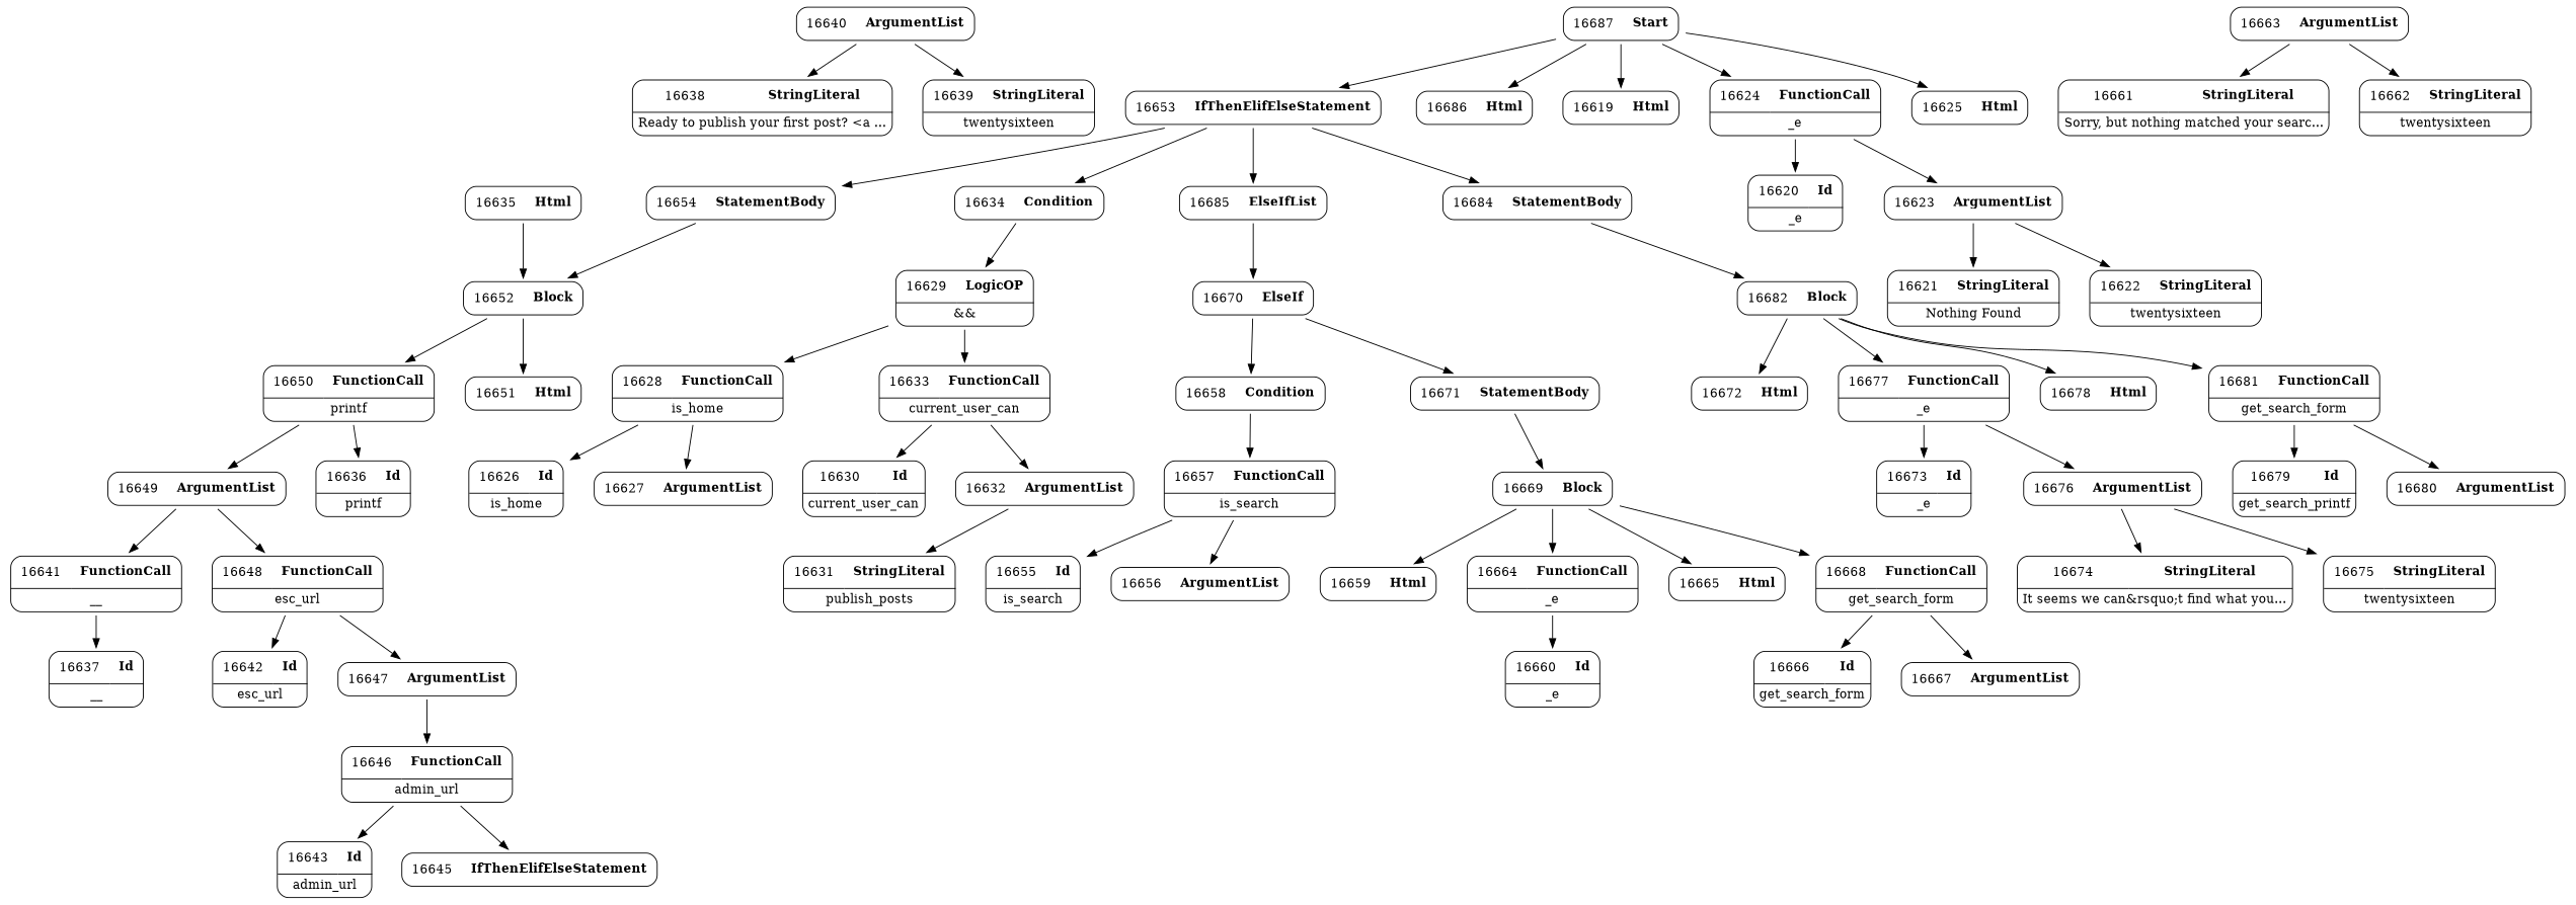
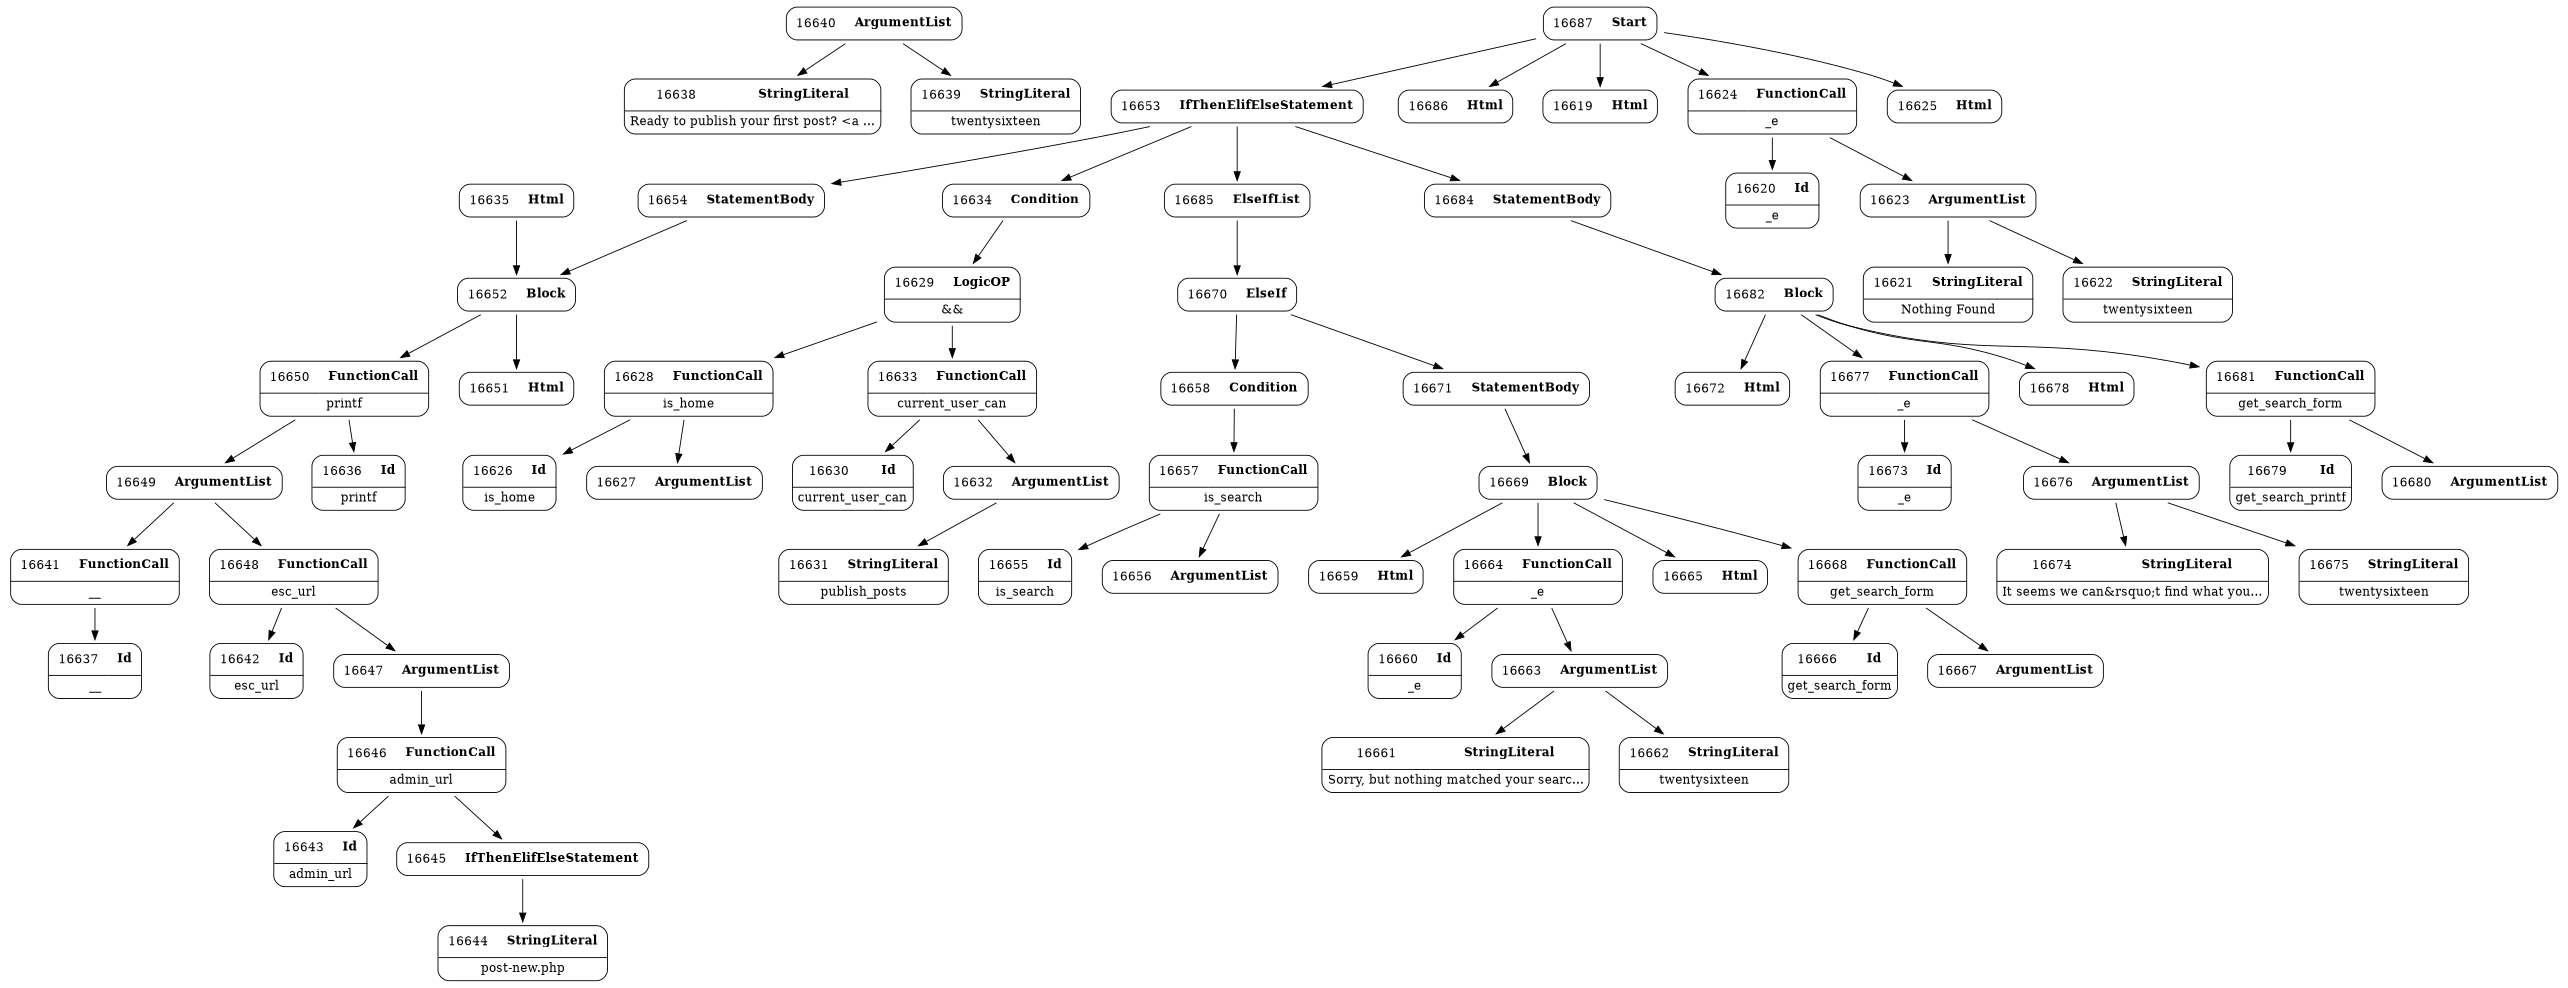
  digraph {
    node [shape=none]
    edge [weight=2]
    n1 [label=<<TABLE border='1' cellspacing='0' cellpadding='10' style='rounded' ><TR><TD border='0'>16640</TD><TD border='0'><B>ArgumentList</B></TD></TR></TABLE>>]
    n2 [label=<<TABLE border='1' cellspacing='0' cellpadding='10' style='rounded' ><TR><TD border='0'>16638</TD><TD border='0'><B>StringLiteral</B></TD></TR><HR/><TR><TD border='0' cellpadding='5' colspan='2'>Ready to publish your first post? &lt;a ...</TD></TR></TABLE>>]
    n3 [label=<<TABLE border='1' cellspacing='0' cellpadding='10' style='rounded' ><TR><TD border='0'>16639</TD><TD border='0'><B>StringLiteral</B></TD></TR><HR/><TR><TD border='0' cellpadding='5' colspan='2'>twentysixteen</TD></TR></TABLE>>]
    n4 [label=<<TABLE border='1' cellspacing='0' cellpadding='10' style='rounded' ><TR><TD border='0'>16641</TD><TD border='0'><B>FunctionCall</B></TD></TR><HR/><TR><TD border='0' cellpadding='5' colspan='2'>__</TD></TR></TABLE>>]
    n5 [label=<<TABLE border='1' cellspacing='0' cellpadding='10' style='rounded' ><TR><TD border='0'>16637</TD><TD border='0'><B>Id</B></TD></TR><HR/><TR><TD border='0' cellpadding='5' colspan='2'>__</TD></TR></TABLE>>]
    n6 [label=<<TABLE border='1' cellspacing='0' cellpadding='10' style='rounded' ><TR><TD border='0'>16642</TD><TD border='0'><B>Id</B></TD></TR><HR/><TR><TD border='0' cellpadding='5' colspan='2'>esc_url</TD></TR></TABLE>>]
    n7 [label=<<TABLE border='1' cellspacing='0' cellpadding='10' style='rounded' ><TR><TD border='0'>16643</TD><TD border='0'><B>Id</B></TD></TR><HR/><TR><TD border='0' cellpadding='5' colspan='2'>admin_url</TD></TR></TABLE>>]
+   n8 [label=<<TABLE border='1' cellspacing='0' cellpadding='10' style='rounded' ><TR><TD border='0'>16644</TD><TD border='0'><B>StringLiteral</B></TD></TR><HR/><TR><TD border='0' cellpadding='5' colspan='2'>post-new.php</TD></TR></TABLE>>]
    n9 [label=<<TABLE border='1' cellspacing='0' cellpadding='10' style='rounded' ><TR><TD border='0'>16645</TD><TD border='0'><B>IfThenElifElseStatement</B></TD></TR></TABLE>>]
    n10 [label=<<TABLE border='1' cellspacing='0' cellpadding='10' style='rounded' ><TR><TD border='0'>16646</TD><TD border='0'><B>FunctionCall</B></TD></TR><HR/><TR><TD border='0' cellpadding='5' colspan='2'>admin_url</TD></TR></TABLE>>]
    n11 [label=<<TABLE border='1' cellspacing='0' cellpadding='10' style='rounded' ><TR><TD border='0'>16647</TD><TD border='0'><B>ArgumentList</B></TD></TR></TABLE>>]
    n12 [label=<<TABLE border='1' cellspacing='0' cellpadding='10' style='rounded' ><TR><TD border='0'>16648</TD><TD border='0'><B>FunctionCall</B></TD></TR><HR/><TR><TD border='0' cellpadding='5' colspan='2'>esc_url</TD></TR></TABLE>>]
    n13 [label=<<TABLE border='1' cellspacing='0' cellpadding='10' style='rounded' ><TR><TD border='0'>16649</TD><TD border='0'><B>ArgumentList</B></TD></TR></TABLE>>]
    n14 [label=<<TABLE border='1' cellspacing='0' cellpadding='10' style='rounded' ><TR><TD border='0'>16650</TD><TD border='0'><B>FunctionCall</B></TD></TR><HR/><TR><TD border='0' cellpadding='5' colspan='2'>printf</TD></TR></TABLE>>]
    n15 [label=<<TABLE border='1' cellspacing='0' cellpadding='10' style='rounded' ><TR><TD border='0'>16636</TD><TD border='0'><B>Id</B></TD></TR><HR/><TR><TD border='0' cellpadding='5' colspan='2'>printf</TD></TR></TABLE>>]
    n16 [label=<<TABLE border='1' cellspacing='0' cellpadding='10' style='rounded' ><TR><TD border='0'>16651</TD><TD border='0'><B>Html</B></TD></TR></TABLE>>]
    n17 [label=<<TABLE border='1' cellspacing='0' cellpadding='10' style='rounded' ><TR><TD border='0'>16652</TD><TD border='0'><B>Block</B></TD></TR></TABLE>>]
    n18 [label=<<TABLE border='1' cellspacing='0' cellpadding='10' style='rounded' ><TR><TD border='0'>16635</TD><TD border='0'><B>Html</B></TD></TR></TABLE>>]
    n19 [label=<<TABLE border='1' cellspacing='0' cellpadding='10' style='rounded' ><TR><TD border='0'>16653</TD><TD border='0'><B>IfThenElifElseStatement</B></TD></TR></TABLE>>]
    n20 [label=<<TABLE border='1' cellspacing='0' cellpadding='10' style='rounded' ><TR><TD border='0'>16634</TD><TD border='0'><B>Condition</B></TD></TR></TABLE>>]
    n21 [label=<<TABLE border='1' cellspacing='0' cellpadding='10' style='rounded' ><TR><TD border='0'>16654</TD><TD border='0'><B>StatementBody</B></TD></TR></TABLE>>]
    n22 [label=<<TABLE border='1' cellspacing='0' cellpadding='10' style='rounded' ><TR><TD border='0'>16685</TD><TD border='0'><B>ElseIfList</B></TD></TR></TABLE>>]
    n23 [label=<<TABLE border='1' cellspacing='0' cellpadding='10' style='rounded' ><TR><TD border='0'>16684</TD><TD border='0'><B>StatementBody</B></TD></TR></TABLE>>]
    n24 [label=<<TABLE border='1' cellspacing='0' cellpadding='10' style='rounded' ><TR><TD border='0'>16629</TD><TD border='0'><B>LogicOP</B></TD></TR><HR/><TR><TD border='0' cellpadding='5' colspan='2'>&amp;&amp;</TD></TR></TABLE>>]
    n25 [label=<<TABLE border='1' cellspacing='0' cellpadding='10' style='rounded' ><TR><TD border='0'>16670</TD><TD border='0'><B>ElseIf</B></TD></TR></TABLE>>]
    n26 [label=<<TABLE border='1' cellspacing='0' cellpadding='10' style='rounded' ><TR><TD border='0'>16682</TD><TD border='0'><B>Block</B></TD></TR></TABLE>>]
    n27 [label=<<TABLE border='1' cellspacing='0' cellpadding='10' style='rounded' ><TR><TD border='0'>16628</TD><TD border='0'><B>FunctionCall</B></TD></TR><HR/><TR><TD border='0' cellpadding='5' colspan='2'>is_home</TD></TR></TABLE>>]
    n28 [label=<<TABLE border='1' cellspacing='0' cellpadding='10' style='rounded' ><TR><TD border='0'>16633</TD><TD border='0'><B>FunctionCall</B></TD></TR><HR/><TR><TD border='0' cellpadding='5' colspan='2'>current_user_can</TD></TR></TABLE>>]
    n29 [label=<<TABLE border='1' cellspacing='0' cellpadding='10' style='rounded' ><TR><TD border='0'>16658</TD><TD border='0'><B>Condition</B></TD></TR></TABLE>>]
    n30 [label=<<TABLE border='1' cellspacing='0' cellpadding='10' style='rounded' ><TR><TD border='0'>16671</TD><TD border='0'><B>StatementBody</B></TD></TR></TABLE>>]
    n31 [label=<<TABLE border='1' cellspacing='0' cellpadding='10' style='rounded' ><TR><TD border='0'>16672</TD><TD border='0'><B>Html</B></TD></TR></TABLE>>]
    n32 [label=<<TABLE border='1' cellspacing='0' cellpadding='10' style='rounded' ><TR><TD border='0'>16677</TD><TD border='0'><B>FunctionCall</B></TD></TR><HR/><TR><TD border='0' cellpadding='5' colspan='2'>_e</TD></TR></TABLE>>]
    n33 [label=<<TABLE border='1' cellspacing='0' cellpadding='10' style='rounded' ><TR><TD border='0'>16678</TD><TD border='0'><B>Html</B></TD></TR></TABLE>>]
    n34 [label=<<TABLE border='1' cellspacing='0' cellpadding='10' style='rounded' ><TR><TD border='0'>16681</TD><TD border='0'><B>FunctionCall</B></TD></TR><HR/><TR><TD border='0' cellpadding='5' colspan='2'>get_search_form</TD></TR></TABLE>>]
    n35 [label=<<TABLE border='1' cellspacing='0' cellpadding='10' style='rounded' ><TR><TD border='0'>16655</TD><TD border='0'><B>Id</B></TD></TR><HR/><TR><TD border='0' cellpadding='5' colspan='2'>is_search</TD></TR></TABLE>>]
    n36 [label=<<TABLE border='1' cellspacing='0' cellpadding='10' style='rounded' ><TR><TD border='0'>16656</TD><TD border='0'><B>ArgumentList</B></TD></TR></TABLE>>]
    n37 [label=<<TABLE border='1' cellspacing='0' cellpadding='10' style='rounded' ><TR><TD border='0'>16657</TD><TD border='0'><B>FunctionCall</B></TD></TR><HR/><TR><TD border='0' cellpadding='5' colspan='2'>is_search</TD></TR></TABLE>>]
    n38 [label=<<TABLE border='1' cellspacing='0' cellpadding='10' style='rounded' ><TR><TD border='0'>16659</TD><TD border='0'><B>Html</B></TD></TR></TABLE>>]
    n39 [label=<<TABLE border='1' cellspacing='0' cellpadding='10' style='rounded' ><TR><TD border='0'>16660</TD><TD border='0'><B>Id</B></TD></TR><HR/><TR><TD border='0' cellpadding='5' colspan='2'>_e</TD></TR></TABLE>>]
    n40 [label=<<TABLE border='1' cellspacing='0' cellpadding='10' style='rounded' ><TR><TD border='0'>16661</TD><TD border='0'><B>StringLiteral</B></TD></TR><HR/><TR><TD border='0' cellpadding='5' colspan='2'>Sorry, but nothing matched your searc...</TD></TR></TABLE>>]
    n41 [label=<<TABLE border='1' cellspacing='0' cellpadding='10' style='rounded' ><TR><TD border='0'>16662</TD><TD border='0'><B>StringLiteral</B></TD></TR><HR/><TR><TD border='0' cellpadding='5' colspan='2'>twentysixteen</TD></TR></TABLE>>]
    n42 [label=<<TABLE border='1' cellspacing='0' cellpadding='10' style='rounded' ><TR><TD border='0'>16663</TD><TD border='0'><B>ArgumentList</B></TD></TR></TABLE>>]
    n43 [label=<<TABLE border='1' cellspacing='0' cellpadding='10' style='rounded' ><TR><TD border='0'>16664</TD><TD border='0'><B>FunctionCall</B></TD></TR><HR/><TR><TD border='0' cellpadding='5' colspan='2'>_e</TD></TR></TABLE>>]
    n44 [label=<<TABLE border='1' cellspacing='0' cellpadding='10' style='rounded' ><TR><TD border='0'>16665</TD><TD border='0'><B>Html</B></TD></TR></TABLE>>]
    n45 [label=<<TABLE border='1' cellspacing='0' cellpadding='10' style='rounded' ><TR><TD border='0'>16666</TD><TD border='0'><B>Id</B></TD></TR><HR/><TR><TD border='0' cellpadding='5' colspan='2'>get_search_form</TD></TR></TABLE>>]
    n46 [label=<<TABLE border='1' cellspacing='0' cellpadding='10' style='rounded' ><TR><TD border='0'>16667</TD><TD border='0'><B>ArgumentList</B></TD></TR></TABLE>>]
    n47 [label=<<TABLE border='1' cellspacing='0' cellpadding='10' style='rounded' ><TR><TD border='0'>16668</TD><TD border='0'><B>FunctionCall</B></TD></TR><HR/><TR><TD border='0' cellpadding='5' colspan='2'>get_search_form</TD></TR></TABLE>>]
    n48 [label=<<TABLE border='1' cellspacing='0' cellpadding='10' style='rounded' ><TR><TD border='0'>16669</TD><TD border='0'><B>Block</B></TD></TR></TABLE>>]
    n49 [label=<<TABLE border='1' cellspacing='0' cellpadding='10' style='rounded' ><TR><TD border='0'>16673</TD><TD border='0'><B>Id</B></TD></TR><HR/><TR><TD border='0' cellpadding='5' colspan='2'>_e</TD></TR></TABLE>>]
    n50 [label=<<TABLE border='1' cellspacing='0' cellpadding='10' style='rounded' ><TR><TD border='0'>16674</TD><TD border='0'><B>StringLiteral</B></TD></TR><HR/><TR><TD border='0' cellpadding='5' colspan='2'>It seems we can&amp;rsquo;t find what you...</TD></TR></TABLE>>]
    n51 [label=<<TABLE border='1' cellspacing='0' cellpadding='10' style='rounded' ><TR><TD border='0'>16675</TD><TD border='0'><B>StringLiteral</B></TD></TR><HR/><TR><TD border='0' cellpadding='5' colspan='2'>twentysixteen</TD></TR></TABLE>>]
    n52 [label=<<TABLE border='1' cellspacing='0' cellpadding='10' style='rounded' ><TR><TD border='0'>16676</TD><TD border='0'><B>ArgumentList</B></TD></TR></TABLE>>]
    n53 [label=<<TABLE border='1' cellspacing='0' cellpadding='10' style='rounded' ><TR><TD border='0'>16679</TD><TD border='0'><B>Id</B></TD></TR><HR/><TR><TD border='0' cellpadding='5' colspan='2'>get_search_printf</TD></TR></TABLE>>]
    n54 [label=<<TABLE border='1' cellspacing='0' cellpadding='10' style='rounded' ><TR><TD border='0'>16680</TD><TD border='0'><B>ArgumentList</B></TD></TR></TABLE>>]
    n55 [label=<<TABLE border='1' cellspacing='0' cellpadding='10' style='rounded' ><TR><TD border='0'>16686</TD><TD border='0'><B>Html</B></TD></TR></TABLE>>]
    n56 [label=<<TABLE border='1' cellspacing='0' cellpadding='10' style='rounded' ><TR><TD border='0'>16687</TD><TD border='0'><B>Start</B></TD></TR></TABLE>>]
    n57 [label=<<TABLE border='1' cellspacing='0' cellpadding='10' style='rounded' ><TR><TD border='0'>16619</TD><TD border='0'><B>Html</B></TD></TR></TABLE>>]
    n58 [label=<<TABLE border='1' cellspacing='0' cellpadding='10' style='rounded' ><TR><TD border='0'>16624</TD><TD border='0'><B>FunctionCall</B></TD></TR><HR/><TR><TD border='0' cellpadding='5' colspan='2'>_e</TD></TR></TABLE>>]
    n59 [label=<<TABLE border='1' cellspacing='0' cellpadding='10' style='rounded' ><TR><TD border='0'>16625</TD><TD border='0'><B>Html</B></TD></TR></TABLE>>]
    n60 [label=<<TABLE border='1' cellspacing='0' cellpadding='10' style='rounded' ><TR><TD border='0'>16620</TD><TD border='0'><B>Id</B></TD></TR><HR/><TR><TD border='0' cellpadding='5' colspan='2'>_e</TD></TR></TABLE>>]
    n61 [label=<<TABLE border='1' cellspacing='0' cellpadding='10' style='rounded' ><TR><TD border='0'>16623</TD><TD border='0'><B>ArgumentList</B></TD></TR></TABLE>>]
    n62 [label=<<TABLE border='1' cellspacing='0' cellpadding='10' style='rounded' ><TR><TD border='0'>16621</TD><TD border='0'><B>StringLiteral</B></TD></TR><HR/><TR><TD border='0' cellpadding='5' colspan='2'>Nothing Found</TD></TR></TABLE>>]
    n63 [label=<<TABLE border='1' cellspacing='0' cellpadding='10' style='rounded' ><TR><TD border='0'>16622</TD><TD border='0'><B>StringLiteral</B></TD></TR><HR/><TR><TD border='0' cellpadding='5' colspan='2'>twentysixteen</TD></TR></TABLE>>]
    n64 [label=<<TABLE border='1' cellspacing='0' cellpadding='10' style='rounded' ><TR><TD border='0'>16626</TD><TD border='0'><B>Id</B></TD></TR><HR/><TR><TD border='0' cellpadding='5' colspan='2'>is_home</TD></TR></TABLE>>]
    n65 [label=<<TABLE border='1' cellspacing='0' cellpadding='10' style='rounded' ><TR><TD border='0'>16627</TD><TD border='0'><B>ArgumentList</B></TD></TR></TABLE>>]
    n66 [label=<<TABLE border='1' cellspacing='0' cellpadding='10' style='rounded' ><TR><TD border='0'>16630</TD><TD border='0'><B>Id</B></TD></TR><HR/><TR><TD border='0' cellpadding='5' colspan='2'>current_user_can</TD></TR></TABLE>>]
    n67 [label=<<TABLE border='1' cellspacing='0' cellpadding='10' style='rounded' ><TR><TD border='0'>16632</TD><TD border='0'><B>ArgumentList</B></TD></TR></TABLE>>]
    n68 [label=<<TABLE border='1' cellspacing='0' cellpadding='10' style='rounded' ><TR><TD border='0'>16631</TD><TD border='0'><B>StringLiteral</B></TD></TR><HR/><TR><TD border='0' cellpadding='5' colspan='2'>publish_posts</TD></TR></TABLE>>]
    n1 -> n2
    n1 -> n3
    n4 -> n5
+   n9 -> n8
    n10 -> n7
    n10 -> n9
    n11 -> n10
    n12 -> n6
    n12 -> n11
    n13 -> n4
    n13 -> n12
    n14 -> n13
    n14 -> n15
    n17 -> n14
    n17 -> n16
    n18 -> n17
    n19 -> n20
    n19 -> n21
    n19 -> n22
    n19 -> n23
    n20 -> n24
    n21 -> n17
    n22 -> n25
    n23 -> n26
    n24 -> n27
    n24 -> n28
    n25 -> n29
    n25 -> n30
    n26 -> n31
    n26 -> n32
    n26 -> n33
    n26 -> n34
    n27 -> n64
    n27 -> n65
    n28 -> n66
    n28 -> n67
    n29 -> n37
    n30 -> n48
    n32 -> n49
    n32 -> n52
    n34 -> n53
    n34 -> n54
    n37 -> n35
    n37 -> n36
    n42 -> n40
    n42 -> n41
    n43 -> n39
+   n43 -> n42
    n47 -> n45
    n47 -> n46
    n48 -> n38
    n48 -> n43
    n48 -> n44
    n48 -> n47
    n52 -> n50
    n52 -> n51
    n56 -> n19
    n56 -> n55
    n56 -> n57
    n56 -> n58
    n56 -> n59
    n58 -> n60
    n58 -> n61
    n61 -> n62
    n61 -> n63
    n67 -> n68
  }
